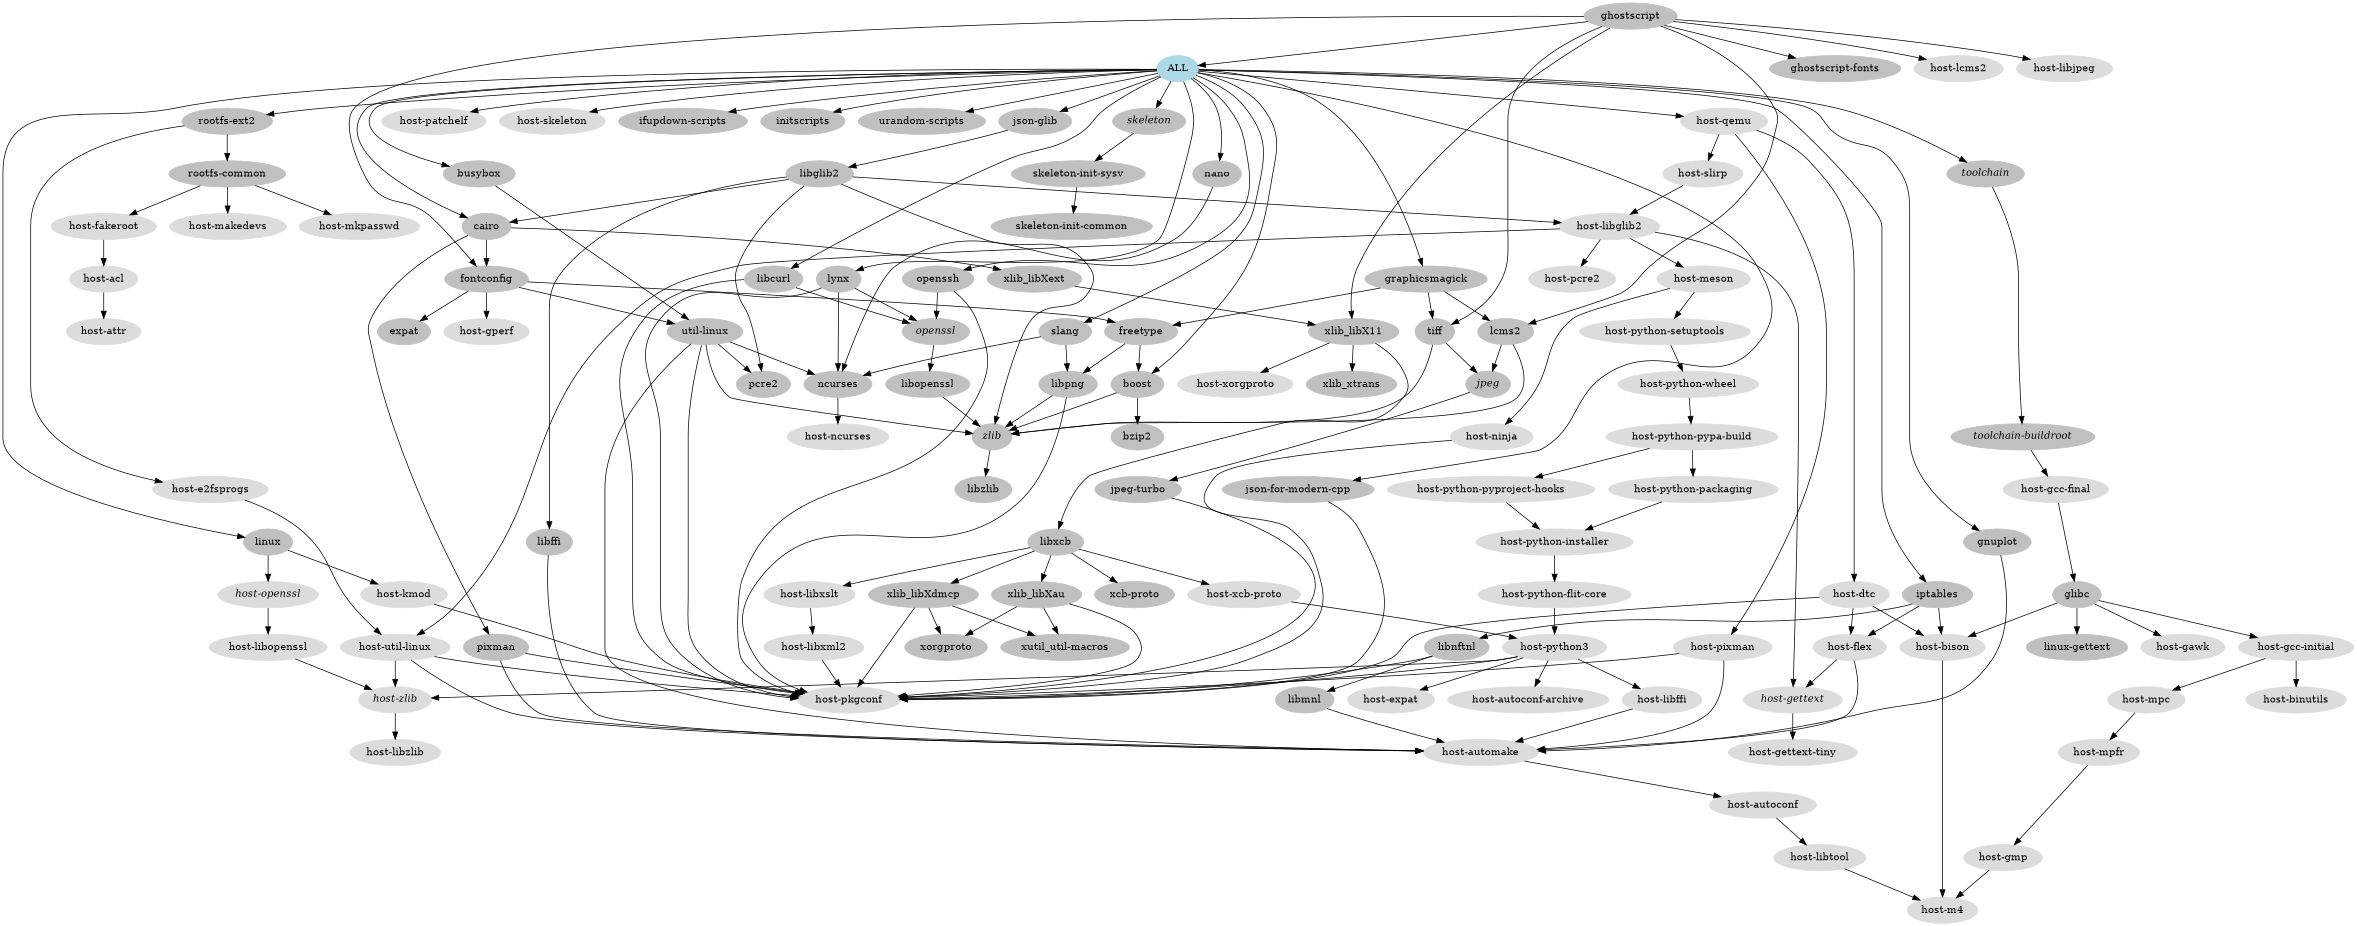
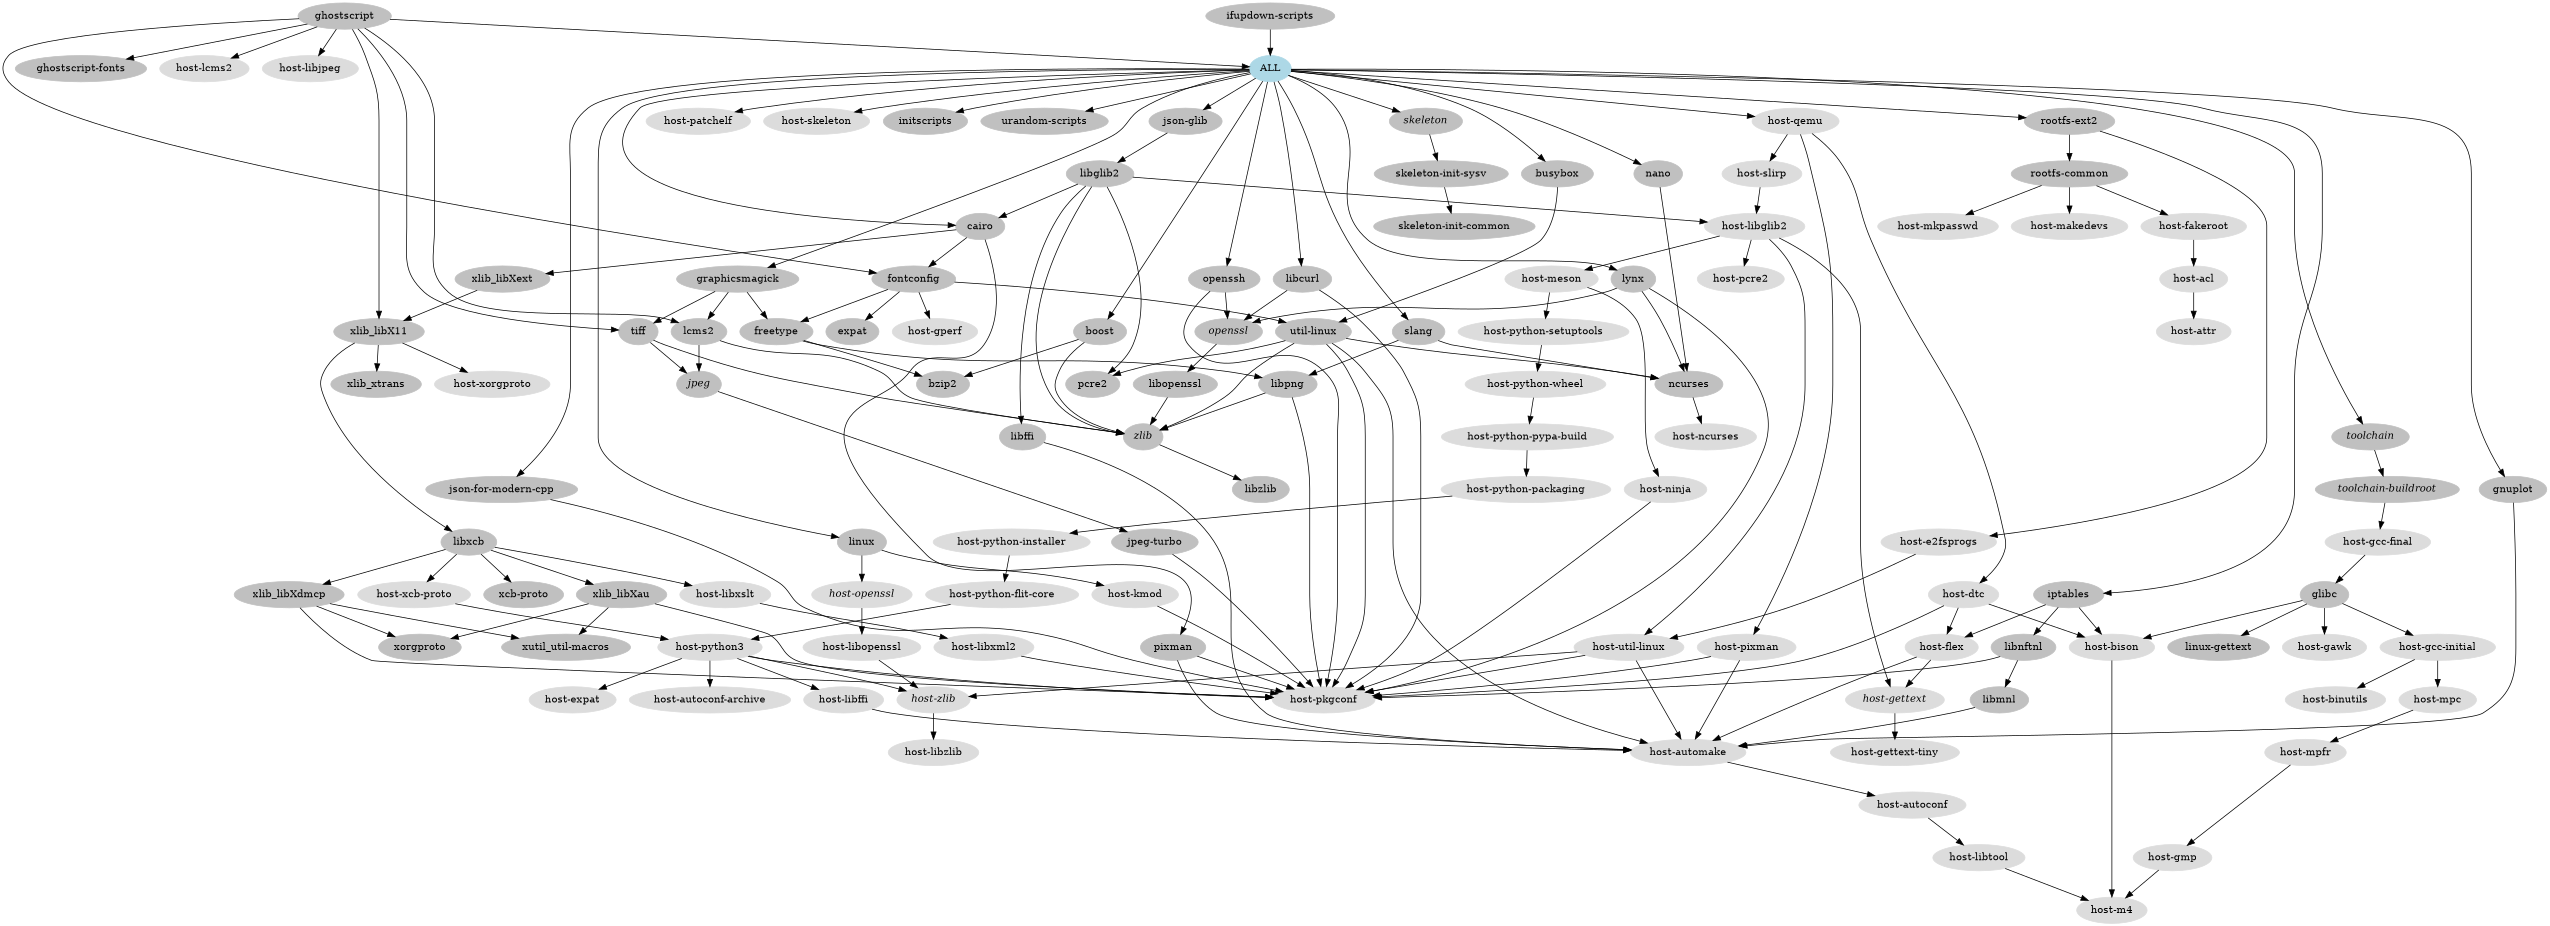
  digraph {
    node [color=grey style=filled]
    edge [dir=forward]
    n1 [color=lightblue label=ALL]
    n2 [label=boost]
    n3 [label=busybox]
    n4 [label=cairo]
    n5 [label=gnuplot]
    n6 [label=graphicsmagick]
    n7 [color=gainsboro label="host-patchelf"]
    n8 [color=gainsboro label="host-qemu"]
    n9 [color=gainsboro label="host-skeleton"]
    n10 [label="ifupdown-scripts"]
    n11 [label=initscripts]
    n12 [label=iptables]
    n13 [label="json-for-modern-cpp"]
    n14 [label="json-glib"]
    n15 [label=libcurl]
    n16 [label=linux]
    n17 [label=lynx]
    n18 [label=nano]
    n19 [label=openssh]
    n20 [label="rootfs-ext2"]
    n21 [label=<<I>skeleton</I>>]
    n22 [label=slang]
    n23 [label=<<I>toolchain</I>>]
    n24 [label="urandom-scripts"]
    n25 [label=bzip2]
    n26 [label=<<I>zlib</I>>]
    n27 [label="util-linux"]
    n28 [label=fontconfig]
    n29 [label=pixman]
    n30 [label=xlib_libXext]
    n31 [label=ghostscript]
    n32 [label=xlib_libX11]
    n33 [label="ghostscript-fonts"]
    n34 [color=gainsboro label="host-lcms2"]
    n35 [color=gainsboro label="host-libjpeg"]
    n36 [label=lcms2]
    n37 [label=tiff]
    n38 [color=gainsboro label="host-automake"]
    n39 [label=freetype]
    n40 [color=gainsboro label="host-dtc"]
    n41 [color=gainsboro label="host-pixman"]
    n42 [color=gainsboro label="host-slirp"]
    n43 [color=gainsboro label="host-bison"]
    n44 [color=gainsboro label="host-flex"]
    n45 [label=libnftnl]
    n46 [color=gainsboro label="host-pkgconf"]
    n47 [label=libglib2]
    n48 [label=<<I>openssl</I>>]
    n49 [color=gainsboro label="host-kmod"]
    n50 [color=gainsboro label=<<I>host-openssl</I>>]
    n51 [label=ncurses]
    n52 [color=gainsboro label="host-e2fsprogs"]
    n53 [label="rootfs-common"]
    n54 [label="skeleton-init-sysv"]
    n55 [label=libpng]
    n56 [label=<<I>toolchain-buildroot</I>>]
    n57 [label=libzlib]
    n58 [label=pcre2]
    n59 [color=gainsboro label="host-autoconf"]
    n60 [color=gainsboro label="host-ncurses"]
    n61 [color=gainsboro label="host-libtool"]
    n62 [color=gainsboro label="host-m4"]
    n63 [label=expat]
    n64 [color=gainsboro label="host-gperf"]
    n65 [color=gainsboro label="host-libglib2"]
    n66 [label=libffi]
    n67 [color=gainsboro label=<<I>host-gettext</I>>]
    n68 [color=gainsboro label="host-meson"]
    n69 [color=gainsboro label="host-pcre2"]
    n70 [color=gainsboro label="host-util-linux"]
    n71 [color=gainsboro label="host-gettext-tiny"]
    n72 [color=gainsboro label="host-ninja"]
    n73 [color=gainsboro label="host-python-setuptools"]
    n74 [color=gainsboro label=<<I>host-zlib</I>>]
    n75 [color=gainsboro label="host-python-wheel"]
    n76 [color=gainsboro label="host-python-pypa-build"]
    n77 [color=gainsboro label="host-python-packaging"]
-   n78 [color=gainsboro label="host-python-pyproject-hooks"]
    n79 [color=gainsboro label="host-python-installer"]
    n80 [color=gainsboro label="host-python-flit-core"]
    n81 [color=gainsboro label="host-python3"]
    n82 [color=gainsboro label="host-autoconf-archive"]
    n83 [color=gainsboro label="host-expat"]
    n84 [color=gainsboro label="host-libffi"]
    n85 [color=gainsboro label="host-libzlib"]
    n86 [color=gainsboro label="host-xorgproto"]
    n87 [label=libxcb]
    n88 [label=xlib_xtrans]
    n89 [color=gainsboro label="host-libxslt"]
    n90 [color=gainsboro label="host-xcb-proto"]
    n91 [label="xcb-proto"]
    n92 [label=xlib_libXau]
    n93 [label=xlib_libXdmcp]
    n94 [color=gainsboro label="host-libxml2"]
    n95 [label=xorgproto]
    n96 [label="xutil_util-macros"]
    n97 [label=<<I>jpeg</I>>]
    n98 [label="jpeg-turbo"]
    n99 [label=libmnl]
    n100 [label=libopenssl]
    n101 [color=gainsboro label="host-libopenssl"]
    n102 [color=gainsboro label="host-fakeroot"]
    n103 [color=gainsboro label="host-makedevs"]
    n104 [color=gainsboro label="host-mkpasswd"]
    n105 [color=gainsboro label="host-acl"]
    n106 [color=gainsboro label="host-attr"]
    n107 [label="skeleton-init-common"]
    n108 [color=gainsboro label="host-gcc-final"]
    n109 [label=glibc]
    n110 [color=gainsboro label="host-gawk"]
    n111 [color=gainsboro label="host-gcc-initial"]
    n112 [label="linux-gettext"]
    n113 [color=gainsboro label="host-binutils"]
    n114 [color=gainsboro label="host-mpc"]
    n115 [color=gainsboro label="host-mpfr"]
    n116 [color=gainsboro label="host-gmp"]
    n1 -> n2
    n1 -> n3
    n1 -> n4
    n1 -> n5
    n1 -> n6
    n1 -> n7
    n1 -> n8
    n1 -> n9
-   n1 -> n10
+   n10 -> n1
    n1 -> n11
    n1 -> n12
    n1 -> n13
    n1 -> n14
    n1 -> n15
    n1 -> n16
    n1 -> n17
    n1 -> n18
    n1 -> n19
    n1 -> n20
    n1 -> n21
    n1 -> n22
    n1 -> n23
    n1 -> n24
    n2 -> n25
    n2 -> n26
    n3 -> n27
    n4 -> n28
    n4 -> n29
    n4 -> n30
    n5 -> n38
    n6 -> n36
    n6 -> n37
    n6 -> n39
    n8 -> n40
    n8 -> n41
    n8 -> n42
    n12 -> n43
    n12 -> n44
    n12 -> n45
    n13 -> n46
    n14 -> n47
    n15 -> n46
    n15 -> n48
    n16 -> n49
    n16 -> n50
    n17 -> n46
    n17 -> n48
    n17 -> n51
    n18 -> n51
    n19 -> n46
    n19 -> n48
    n20 -> n52
    n20 -> n53
    n21 -> n54
    n22 -> n51
    n22 -> n55
    n23 -> n56
    n26 -> n57
    n27 -> n26
    n27 -> n38
    n27 -> n46
    n27 -> n51
    n27 -> n58
    n28 -> n27
    n28 -> n39
    n28 -> n63
    n28 -> n64
    n29 -> n38
    n29 -> n46
    n30 -> n32
    n31 -> n1
    n31 -> n28
    n31 -> n32
    n31 -> n33
    n31 -> n34
    n31 -> n35
    n31 -> n36
    n31 -> n37
    n32 -> n86
    n32 -> n87
    n32 -> n88
    n36 -> n26
    n36 -> n97
    n37 -> n26
    n37 -> n97
    n38 -> n59
-   n39 -> n2
+   n39 -> n25
    n39 -> n55
    n40 -> n43
    n40 -> n44
    n40 -> n46
    n41 -> n38
    n41 -> n46
    n42 -> n65
    n43 -> n62
    n44 -> n38
    n44 -> n67
    n45 -> n46
    n45 -> n99
    n47 -> n4
    n47 -> n26
    n47 -> n58
    n47 -> n65
    n47 -> n66
    n48 -> n100
    n49 -> n46
    n50 -> n101
    n51 -> n60
    n52 -> n70
    n53 -> n102
    n53 -> n103
    n53 -> n104
    n54 -> n107
    n55 -> n26
    n55 -> n46
    n56 -> n108
    n59 -> n61
    n61 -> n62
    n65 -> n67
    n65 -> n68
    n65 -> n69
    n65 -> n70
    n66 -> n38
    n67 -> n71
    n68 -> n72
    n68 -> n73
    n70 -> n38
    n70 -> n46
    n70 -> n74
    n72 -> n46
    n73 -> n75
    n74 -> n85
    n75 -> n76
    n76 -> n77
-   n76 -> n78
    n77 -> n79
-   n78 -> n79
    n79 -> n80
    n80 -> n81
    n81 -> n46
    n81 -> n74
    n81 -> n82
    n81 -> n83
    n81 -> n84
    n84 -> n38
    n87 -> n89
    n87 -> n90
    n87 -> n91
    n87 -> n92
    n87 -> n93
    n89 -> n94
    n90 -> n81
    n92 -> n46
    n92 -> n95
    n92 -> n96
    n93 -> n46
    n93 -> n95
    n93 -> n96
    n94 -> n46
    n97 -> n98
    n98 -> n46
    n99 -> n38
    n100 -> n26
    n101 -> n74
    n102 -> n105
    n105 -> n106
    n108 -> n109
    n109 -> n43
    n109 -> n110
    n109 -> n111
    n109 -> n112
    n111 -> n113
    n111 -> n114
    n114 -> n115
    n115 -> n116
    n116 -> n62
  }
